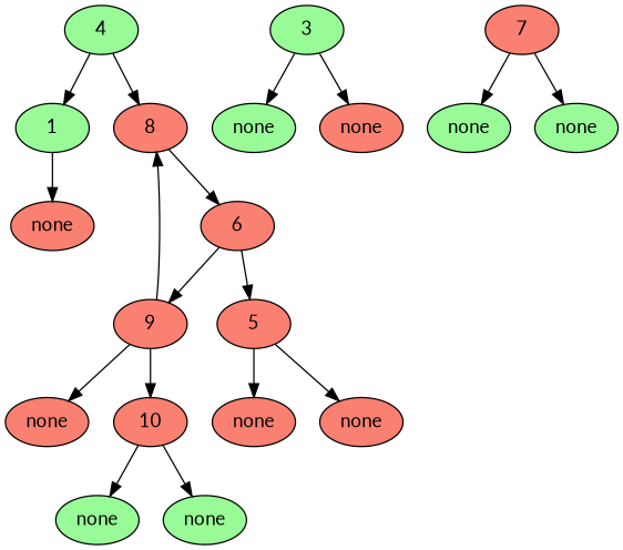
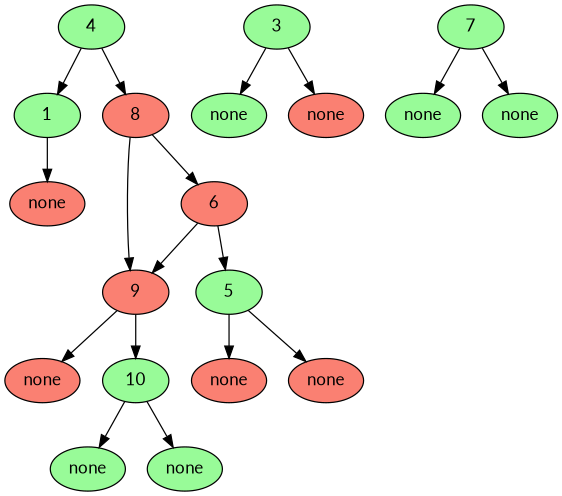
  digraph {
    fontname=Lato
    node [fillcolor=salmon fontname=Lato style=filled]
    edge [fontname=Lato]
    4 [fillcolor=palegreen]
    1 [fillcolor=palegreen]
    8
    n4 [label=none]
    6
    9
    3 [fillcolor=palegreen]
    n8 [fillcolor=palegreen label=none]
    n9 [label=none]
-   5
+   5 [fillcolor=palegreen]
    n11 [label=none]
-   10
+   10 [fillcolor=palegreen]
    n13 [label=none]
    n14 [label=none]
    n15 [fillcolor=palegreen label=none]
-   7
+   7 [fillcolor=palegreen]
    n17 [fillcolor=palegreen label=none]
    n18 [fillcolor=palegreen label=none]
    n19 [fillcolor=palegreen label=none]
    4 -> 1
    4 -> 8
    1 -> n4
    8 -> 6
-   9 -> 8
+   8 -> 9
    6 -> 9
    6 -> 5
    9 -> n11
    9 -> 10
    3 -> n8
    3 -> n9
    5 -> n13
    5 -> n14
    10 -> n18
    10 -> n19
    7 -> n15
    7 -> n17
  }
